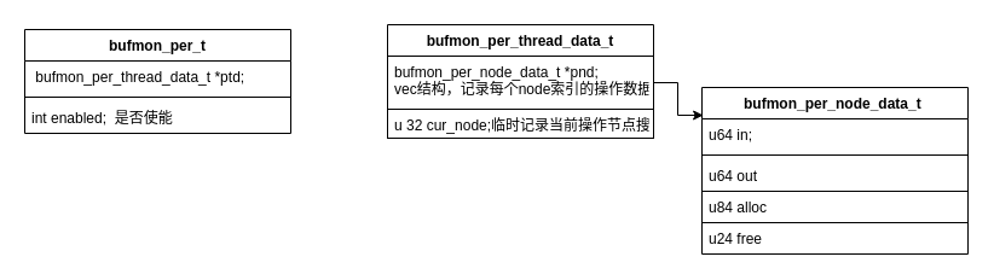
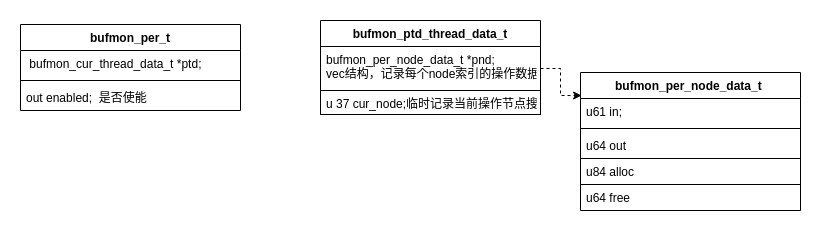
  <mxCell id="0" />
  <mxCell id="1" parent="0" />
  <mxCell id="2" value="bufmon_per_t" style="swimlane;fontStyle=1;align=center;verticalAlign=top;childLayout=stackLayout;horizontal=1;startSize=26;horizontalStack=0;resizeParent=1;resizeParentMax=0;resizeLast=0;collapsible=1;marginBottom=0;" parent="1" vertex="1"><mxGeometry x="20" y="24" width="220" height="86" as="geometry" /></mxCell>
- <mxCell id="3" value=" bufmon_per_thread_data_t *ptd;" style="text;strokeColor=none;fillColor=none;align=left;verticalAlign=top;spacingLeft=4;spacingRight=4;overflow=hidden;rotatable=0;points=[[0,0.5],[1,0.5]];portConstraint=eastwest;" parent="2" vertex="1"><mxGeometry y="26" width="220" height="26" as="geometry" /></mxCell>
+ <mxCell id="3" value=" bufmon_cur_thread_data_t *ptd;" style="text;strokeColor=none;fillColor=none;align=left;verticalAlign=top;spacingLeft=4;spacingRight=4;overflow=hidden;rotatable=0;points=[[0,0.5],[1,0.5]];portConstraint=eastwest;" parent="2" vertex="1"><mxGeometry y="26" width="220" height="26" as="geometry" /></mxCell>
  <mxCell id="4" value="" style="line;strokeWidth=1;fillColor=none;align=left;verticalAlign=middle;spacingTop=-1;spacingLeft=3;spacingRight=3;rotatable=0;labelPosition=right;points=[];portConstraint=eastwest;" parent="2" vertex="1"><mxGeometry y="52" width="220" height="8" as="geometry" /></mxCell>
- <mxCell id="5" value="int enabled;  是否使能" style="text;strokeColor=none;fillColor=none;align=left;verticalAlign=top;spacingLeft=4;spacingRight=4;overflow=hidden;rotatable=0;points=[[0,0.5],[1,0.5]];portConstraint=eastwest;" parent="2" vertex="1"><mxGeometry y="60" width="220" height="26" as="geometry" /></mxCell>
- <mxCell id="6" value="bufmon_per_thread_data_t" style="swimlane;fontStyle=1;align=center;verticalAlign=top;childLayout=stackLayout;horizontal=1;startSize=26;horizontalStack=0;resizeParent=1;resizeParentMax=0;resizeLast=0;collapsible=1;marginBottom=0;" parent="1" vertex="1"><mxGeometry x="320" y="20" width="220" height="94" as="geometry" /></mxCell>
+ <mxCell id="5" value="out enabled;  是否使能" style="text;strokeColor=none;fillColor=none;align=left;verticalAlign=top;spacingLeft=4;spacingRight=4;overflow=hidden;rotatable=0;points=[[0,0.5],[1,0.5]];portConstraint=eastwest;" parent="2" vertex="1"><mxGeometry y="60" width="220" height="26" as="geometry" /></mxCell>
+ <mxCell id="6" value="bufmon_ptd_thread_data_t" style="swimlane;fontStyle=1;align=center;verticalAlign=top;childLayout=stackLayout;horizontal=1;startSize=26;horizontalStack=0;resizeParent=1;resizeParentMax=0;resizeLast=0;collapsible=1;marginBottom=0;" parent="1" vertex="1"><mxGeometry x="320" y="20" width="220" height="94" as="geometry" /></mxCell>
  <mxCell id="7" value="bufmon_per_node_data_t *pnd;&#10;vec结构，记录每个node索引的操作数据&#10;" style="text;strokeColor=default;fillColor=none;align=left;verticalAlign=top;spacingLeft=4;spacingRight=4;overflow=hidden;rotatable=0;points=[[0,0.5],[1,0.5]];portConstraint=eastwest;" parent="6" vertex="1"><mxGeometry y="26" width="220" height="44" as="geometry" /></mxCell>
- <mxCell id="8" value="u 32 cur_node;临时记录当前操作节点搜索" style="text;strokeColor=default;fillColor=none;align=left;verticalAlign=top;spacingLeft=4;spacingRight=4;overflow=hidden;rotatable=0;points=[[0,0.5],[1,0.5]];portConstraint=eastwest;" vertex="1" parent="6"><mxGeometry y="70" width="220" height="24" as="geometry" /></mxCell>
+ <mxCell id="8" value="u 37 cur_node;临时记录当前操作节点搜索" style="text;strokeColor=default;fillColor=none;align=left;verticalAlign=top;spacingLeft=4;spacingRight=4;overflow=hidden;rotatable=0;points=[[0,0.5],[1,0.5]];portConstraint=eastwest;" vertex="1" parent="6"><mxGeometry y="70" width="220" height="24" as="geometry" /></mxCell>
  <mxCell id="9" value="bufmon_per_node_data_t " style="swimlane;fontStyle=1;align=center;verticalAlign=top;childLayout=stackLayout;horizontal=1;startSize=26;horizontalStack=0;resizeParent=1;resizeParentMax=0;resizeLast=0;collapsible=1;marginBottom=0;" parent="1" vertex="1"><mxGeometry x="580" y="72" width="220" height="138" as="geometry" /></mxCell>
- <mxCell id="10" value="u64 in;" style="text;strokeColor=none;fillColor=none;align=left;verticalAlign=top;spacingLeft=4;spacingRight=4;overflow=hidden;rotatable=0;points=[[0,0.5],[1,0.5]];portConstraint=eastwest;" parent="9" vertex="1"><mxGeometry y="26" width="220" height="26" as="geometry" /></mxCell>
+ <mxCell id="10" value="u61 in;" style="text;strokeColor=none;fillColor=none;align=left;verticalAlign=top;spacingLeft=4;spacingRight=4;overflow=hidden;rotatable=0;points=[[0,0.5],[1,0.5]];portConstraint=eastwest;" parent="9" vertex="1"><mxGeometry y="26" width="220" height="26" as="geometry" /></mxCell>
  <mxCell id="11" value="" style="line;strokeWidth=1;fillColor=none;align=left;verticalAlign=middle;spacingTop=-1;spacingLeft=3;spacingRight=3;rotatable=0;labelPosition=right;points=[];portConstraint=eastwest;" parent="9" vertex="1"><mxGeometry y="52" width="220" height="8" as="geometry" /></mxCell>
  <mxCell id="12" value="u64 out" style="text;strokeColor=none;fillColor=none;align=left;verticalAlign=top;spacingLeft=4;spacingRight=4;overflow=hidden;rotatable=0;points=[[0,0.5],[1,0.5]];portConstraint=eastwest;" parent="9" vertex="1"><mxGeometry y="60" width="220" height="26" as="geometry" /></mxCell>
  <mxCell id="13" value="u84 alloc    " style="text;strokeColor=default;fillColor=none;align=left;verticalAlign=top;spacingLeft=4;spacingRight=4;overflow=hidden;rotatable=0;points=[[0,0.5],[1,0.5]];portConstraint=eastwest;" parent="9" vertex="1"><mxGeometry y="86" width="220" height="26" as="geometry" /></mxCell>
- <mxCell id="14" value="u24 free" style="text;strokeColor=none;fillColor=none;align=left;verticalAlign=top;spacingLeft=4;spacingRight=4;overflow=hidden;rotatable=0;points=[[0,0.5],[1,0.5]];portConstraint=eastwest;" parent="9" vertex="1"><mxGeometry y="112" width="220" height="26" as="geometry" /></mxCell>
- <mxCell id="15" style="edgeStyle=orthogonalEdgeStyle;rounded=0;orthogonalLoop=1;jettySize=auto;html=1;exitX=1;exitY=0.5;exitDx=0;exitDy=0;entryX=0.005;entryY=0.167;entryDx=0;entryDy=0;entryPerimeter=0;" edge="1" parent="1" source="7" target="9"><mxGeometry relative="1" as="geometry" /></mxCell>
+ <mxCell id="14" value="u64 free" style="text;strokeColor=none;fillColor=none;align=left;verticalAlign=top;spacingLeft=4;spacingRight=4;overflow=hidden;rotatable=0;points=[[0,0.5],[1,0.5]];portConstraint=eastwest;" parent="9" vertex="1"><mxGeometry y="112" width="220" height="26" as="geometry" /></mxCell>
+ <mxCell id="15" style="edgeStyle=orthogonalEdgeStyle;rounded=0;orthogonalLoop=1;jettySize=auto;html=1;exitX=1;exitY=0.5;exitDx=0;exitDy=0;entryX=0.005;entryY=0.167;entryDx=0;entryDy=0;entryPerimeter=0;dashed=1;" edge="1" parent="1" source="7" target="9"><mxGeometry relative="1" as="geometry" /></mxCell>
